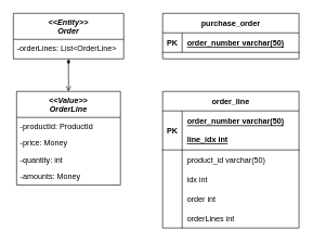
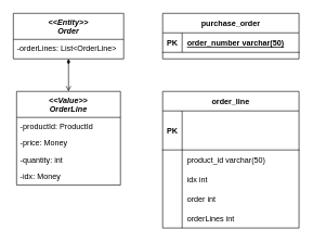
  <mxCell id="0" />
  <mxCell id="1" parent="0" />
  <mxCell id="2" style="edgeStyle=orthogonalEdgeStyle;rounded=0;orthogonalLoop=1;jettySize=auto;html=1;exitX=0.5;exitY=1;exitDx=0;exitDy=0;entryX=0.5;entryY=0;entryDx=0;entryDy=0;startArrow=diamondThin;startFill=1;endArrow=open;endFill=0;" edge="1" parent="1" source="3" target="5"><mxGeometry relative="1" as="geometry" /></mxCell>
  <mxCell id="3" value="&lt;&lt;Entity&gt;&gt;&#10;Order" style="swimlane;fontStyle=3;align=center;verticalAlign=top;childLayout=stackLayout;horizontal=1;startSize=40;horizontalStack=0;resizeParent=1;resizeLast=0;collapsible=1;marginBottom=0;rounded=0;shadow=0;strokeWidth=1;" vertex="1" parent="1"><mxGeometry x="20" y="20" width="170" height="70" as="geometry"><mxRectangle x="230" y="140" width="160" height="26" as="alternateBounds" /></mxGeometry></mxCell>
  <mxCell id="4" value="-orderLines: List&lt;OrderLine&gt;" style="text;align=left;verticalAlign=top;spacingLeft=4;spacingRight=4;overflow=hidden;rotatable=0;points=[[0,0.5],[1,0.5]];portConstraint=eastwest;" vertex="1" parent="3"><mxGeometry y="40" width="170" height="26" as="geometry" /></mxCell>
  <mxCell id="5" value="&lt;&lt;Value&gt;&gt;&#10;OrderLine" style="swimlane;fontStyle=3;align=center;verticalAlign=top;childLayout=stackLayout;horizontal=1;startSize=40;horizontalStack=0;resizeParent=1;resizeLast=0;collapsible=1;marginBottom=0;rounded=0;shadow=0;strokeWidth=1;" vertex="1" parent="1"><mxGeometry x="25" y="140" width="160" height="144" as="geometry"><mxRectangle x="230" y="140" width="160" height="26" as="alternateBounds" /></mxGeometry></mxCell>
  <mxCell id="6" value="-productId: ProductId" style="text;align=left;verticalAlign=top;spacingLeft=4;spacingRight=4;overflow=hidden;rotatable=0;points=[[0,0.5],[1,0.5]];portConstraint=eastwest;" vertex="1" parent="5"><mxGeometry y="40" width="160" height="26" as="geometry" /></mxCell>
  <mxCell id="7" value="-price: Money" style="text;align=left;verticalAlign=top;spacingLeft=4;spacingRight=4;overflow=hidden;rotatable=0;points=[[0,0.5],[1,0.5]];portConstraint=eastwest;rounded=0;shadow=0;html=0;" vertex="1" parent="5"><mxGeometry y="66" width="160" height="26" as="geometry" /></mxCell>
  <mxCell id="8" value="-quantity: int" style="text;align=left;verticalAlign=top;spacingLeft=4;spacingRight=4;overflow=hidden;rotatable=0;points=[[0,0.5],[1,0.5]];portConstraint=eastwest;rounded=0;shadow=0;html=0;" vertex="1" parent="5"><mxGeometry y="92" width="160" height="26" as="geometry" /></mxCell>
- <mxCell id="9" value="-amounts: Money" style="text;align=left;verticalAlign=top;spacingLeft=4;spacingRight=4;overflow=hidden;rotatable=0;points=[[0,0.5],[1,0.5]];portConstraint=eastwest;rounded=0;shadow=0;html=0;" vertex="1" parent="5"><mxGeometry y="118" width="160" height="26" as="geometry" /></mxCell>
+ <mxCell id="9" value="-idx: Money" style="text;align=left;verticalAlign=top;spacingLeft=4;spacingRight=4;overflow=hidden;rotatable=0;points=[[0,0.5],[1,0.5]];portConstraint=eastwest;rounded=0;shadow=0;html=0;" vertex="1" parent="5"><mxGeometry y="118" width="160" height="26" as="geometry" /></mxCell>
  <mxCell id="10" value="purchase_order" style="shape=table;startSize=30;container=1;collapsible=1;childLayout=tableLayout;fixedRows=1;rowLines=0;fontStyle=1;align=center;resizeLast=1;" vertex="1" parent="1"><mxGeometry x="250" y="20" width="210" height="70" as="geometry" /></mxCell>
  <mxCell id="11" value="" style="shape=partialRectangle;collapsible=0;dropTarget=0;pointerEvents=0;fillColor=none;points=[[0,0.5],[1,0.5]];portConstraint=eastwest;top=0;left=0;right=0;bottom=1;" vertex="1" parent="10"><mxGeometry y="30" width="210" height="30" as="geometry" /></mxCell>
  <mxCell id="12" value="PK" style="shape=partialRectangle;overflow=hidden;connectable=0;fillColor=none;top=0;left=0;bottom=0;right=0;fontStyle=1;" vertex="1" parent="11"><mxGeometry width="30" height="30" as="geometry"><mxRectangle width="30" height="30" as="alternateBounds" /></mxGeometry></mxCell>
  <mxCell id="13" value="order_number varchar(50)" style="shape=partialRectangle;overflow=hidden;connectable=0;fillColor=none;top=0;left=0;bottom=0;right=0;align=left;spacingLeft=6;fontStyle=5;" vertex="1" parent="11"><mxGeometry x="30" width="180" height="30" as="geometry"><mxRectangle width="180" height="30" as="alternateBounds" /></mxGeometry></mxCell>
  <mxCell id="14" value="order_line" style="shape=table;startSize=30;container=1;collapsible=1;childLayout=tableLayout;fixedRows=1;rowLines=0;fontStyle=1;align=center;resizeLast=1;" vertex="1" parent="1"><mxGeometry x="250" y="140" width="210" height="210" as="geometry" /></mxCell>
  <mxCell id="15" value="" style="shape=partialRectangle;collapsible=0;dropTarget=0;pointerEvents=0;fillColor=none;points=[[0,0.5],[1,0.5]];portConstraint=eastwest;top=0;left=0;right=0;bottom=1;" vertex="1" parent="14"><mxGeometry y="30" width="210" height="60" as="geometry" /></mxCell>
  <mxCell id="16" value="PK" style="shape=partialRectangle;overflow=hidden;connectable=0;fillColor=none;top=0;left=0;bottom=0;right=0;fontStyle=1;" vertex="1" parent="15"><mxGeometry width="30" height="60" as="geometry"><mxRectangle width="30" height="60" as="alternateBounds" /></mxGeometry></mxCell>
- <mxCell id="17" value="order_number varchar(50)&#10;&#10;line_idx int" style="shape=partialRectangle;overflow=hidden;connectable=0;fillColor=none;top=0;left=0;bottom=0;right=0;align=left;spacingLeft=6;fontStyle=5;" vertex="1" parent="15"><mxGeometry x="30" width="180" height="60" as="geometry"><mxRectangle width="180" height="60" as="alternateBounds" /></mxGeometry></mxCell>
  <mxCell id="18" value="" style="shape=partialRectangle;collapsible=0;dropTarget=0;pointerEvents=0;fillColor=none;points=[[0,0.5],[1,0.5]];portConstraint=eastwest;top=0;left=0;right=0;bottom=0;" vertex="1" parent="14"><mxGeometry y="90" width="210" height="30" as="geometry" /></mxCell>
  <mxCell id="19" value="" style="shape=partialRectangle;overflow=hidden;connectable=0;fillColor=none;top=0;left=0;bottom=0;right=0;" vertex="1" parent="18"><mxGeometry width="30" height="30" as="geometry"><mxRectangle width="30" height="30" as="alternateBounds" /></mxGeometry></mxCell>
  <mxCell id="20" value="product_id varchar(50)" style="shape=partialRectangle;overflow=hidden;connectable=0;fillColor=none;top=0;left=0;bottom=0;right=0;align=left;spacingLeft=6;" vertex="1" parent="18"><mxGeometry x="30" width="180" height="30" as="geometry"><mxRectangle width="180" height="30" as="alternateBounds" /></mxGeometry></mxCell>
  <mxCell id="21" value="" style="shape=partialRectangle;collapsible=0;dropTarget=0;pointerEvents=0;fillColor=none;points=[[0,0.5],[1,0.5]];portConstraint=eastwest;top=0;left=0;right=0;bottom=0;" vertex="1" parent="14"><mxGeometry y="120" width="210" height="30" as="geometry" /></mxCell>
  <mxCell id="22" value="" style="shape=partialRectangle;overflow=hidden;connectable=0;fillColor=none;top=0;left=0;bottom=0;right=0;" vertex="1" parent="21"><mxGeometry width="30" height="30" as="geometry"><mxRectangle width="30" height="30" as="alternateBounds" /></mxGeometry></mxCell>
  <mxCell id="23" value="idx int" style="shape=partialRectangle;overflow=hidden;connectable=0;fillColor=none;top=0;left=0;bottom=0;right=0;align=left;spacingLeft=6;" vertex="1" parent="21"><mxGeometry x="30" width="180" height="30" as="geometry"><mxRectangle width="180" height="30" as="alternateBounds" /></mxGeometry></mxCell>
  <mxCell id="24" value="" style="shape=partialRectangle;collapsible=0;dropTarget=0;pointerEvents=0;fillColor=none;points=[[0,0.5],[1,0.5]];portConstraint=eastwest;top=0;left=0;right=0;bottom=0;" vertex="1" parent="14"><mxGeometry y="150" width="210" height="30" as="geometry" /></mxCell>
  <mxCell id="25" value="" style="shape=partialRectangle;overflow=hidden;connectable=0;fillColor=none;top=0;left=0;bottom=0;right=0;" vertex="1" parent="24"><mxGeometry width="30" height="30" as="geometry"><mxRectangle width="30" height="30" as="alternateBounds" /></mxGeometry></mxCell>
  <mxCell id="26" value="order int" style="shape=partialRectangle;overflow=hidden;connectable=0;fillColor=none;top=0;left=0;bottom=0;right=0;align=left;spacingLeft=6;" vertex="1" parent="24"><mxGeometry x="30" width="180" height="30" as="geometry"><mxRectangle width="180" height="30" as="alternateBounds" /></mxGeometry></mxCell>
  <mxCell id="27" value="" style="shape=partialRectangle;collapsible=0;dropTarget=0;pointerEvents=0;fillColor=none;points=[[0,0.5],[1,0.5]];portConstraint=eastwest;top=0;left=0;right=0;bottom=0;" vertex="1" parent="14"><mxGeometry y="180" width="210" height="30" as="geometry" /></mxCell>
  <mxCell id="28" value="" style="shape=partialRectangle;overflow=hidden;connectable=0;fillColor=none;top=0;left=0;bottom=0;right=0;" vertex="1" parent="27"><mxGeometry width="30" height="30" as="geometry"><mxRectangle width="30" height="30" as="alternateBounds" /></mxGeometry></mxCell>
  <mxCell id="29" value="orderLines int" style="shape=partialRectangle;overflow=hidden;connectable=0;fillColor=none;top=0;left=0;bottom=0;right=0;align=left;spacingLeft=6;" vertex="1" parent="27"><mxGeometry x="30" width="180" height="30" as="geometry"><mxRectangle width="180" height="30" as="alternateBounds" /></mxGeometry></mxCell>
